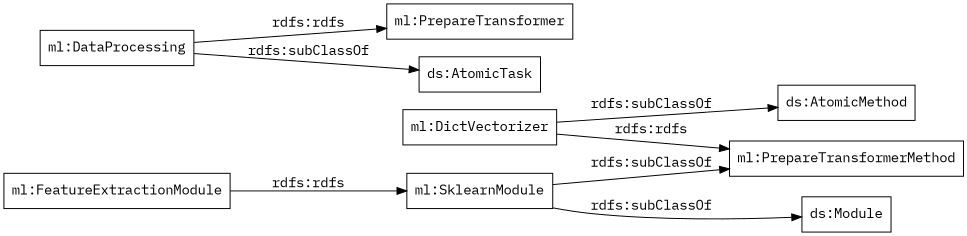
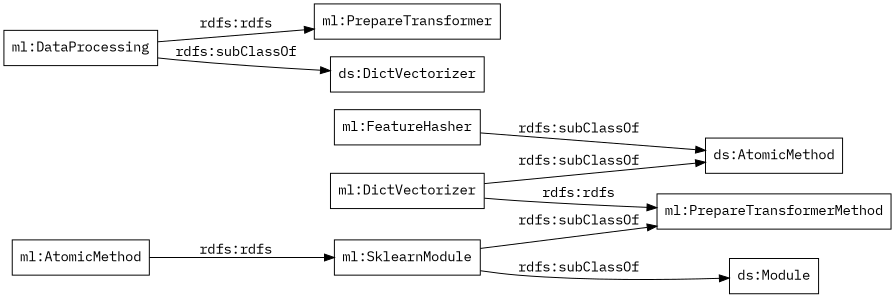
  digraph {
    fontname="IBM Plex Mono"
    rankdir=LR
    node [color=black fontname="IBM Plex Mono" shape=rectangle]
    edge [fontname="IBM Plex Mono"]
+   "ml:FeatureHasher"
    "ds:AtomicMethod"
    "ml:DictVectorizer"
    "ml:PrepareTransformerMethod"
-   "ml:FeatureExtractionModule"
+   "ml:FeatureExtractionModule" [label="ml:AtomicMethod"]
    "ml:SklearnModule"
    "ds:Module"
    "ml:DataProcessing"
    "ml:PrepareTransformer"
-   "ds:AtomicTask"
+   "ds:AtomicTask" [label="ds:DictVectorizer"]
+   "ml:FeatureHasher" -> "ds:AtomicMethod" [label="rdfs:subClassOf"]
    "ml:DictVectorizer" -> "ds:AtomicMethod" [label="rdfs:subClassOf"]
    "ml:DictVectorizer" -> "ml:PrepareTransformerMethod" [label="rdfs:rdfs"]
    "ml:FeatureExtractionModule" -> "ml:SklearnModule" [label="rdfs:rdfs"]
    "ml:SklearnModule" -> "ml:PrepareTransformerMethod" [label="rdfs:subClassOf"]
    "ml:SklearnModule" -> "ds:Module" [label="rdfs:subClassOf"]
    "ml:DataProcessing" -> "ml:PrepareTransformer" [label="rdfs:rdfs"]
    "ml:DataProcessing" -> "ds:AtomicTask" [label="rdfs:subClassOf"]
  }
